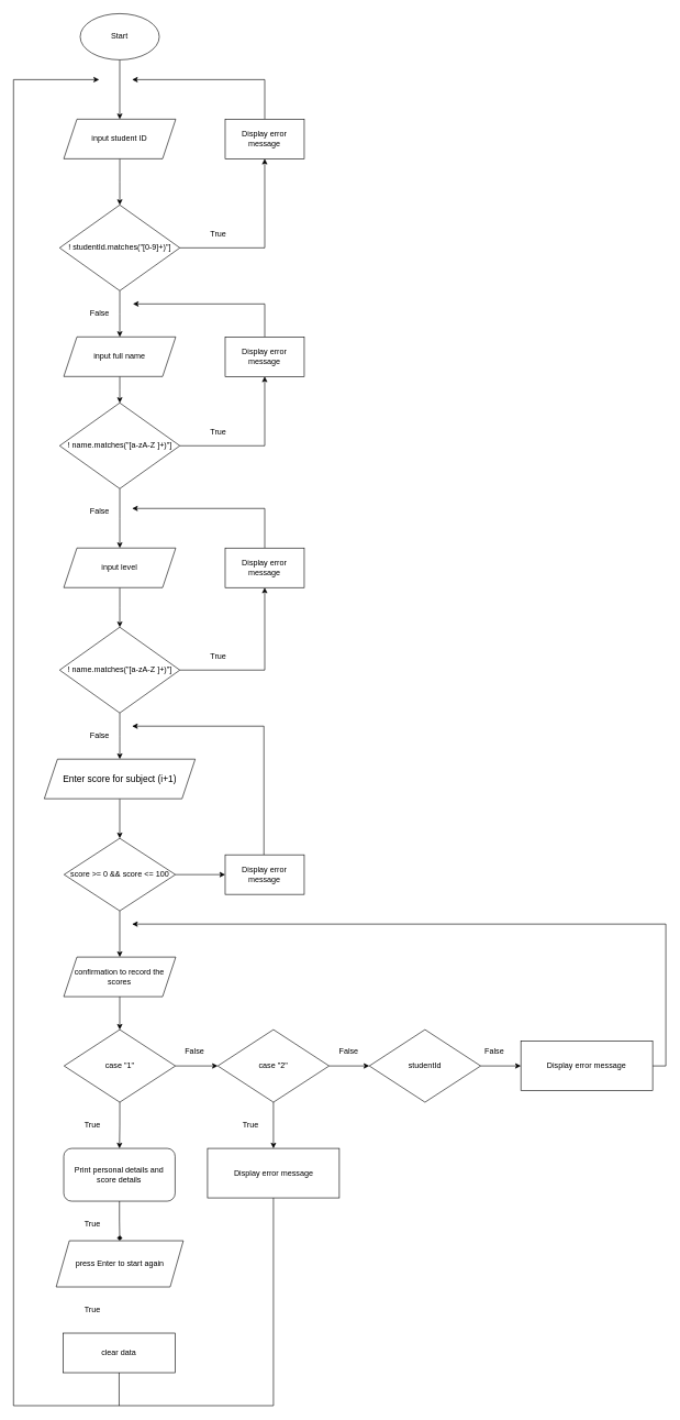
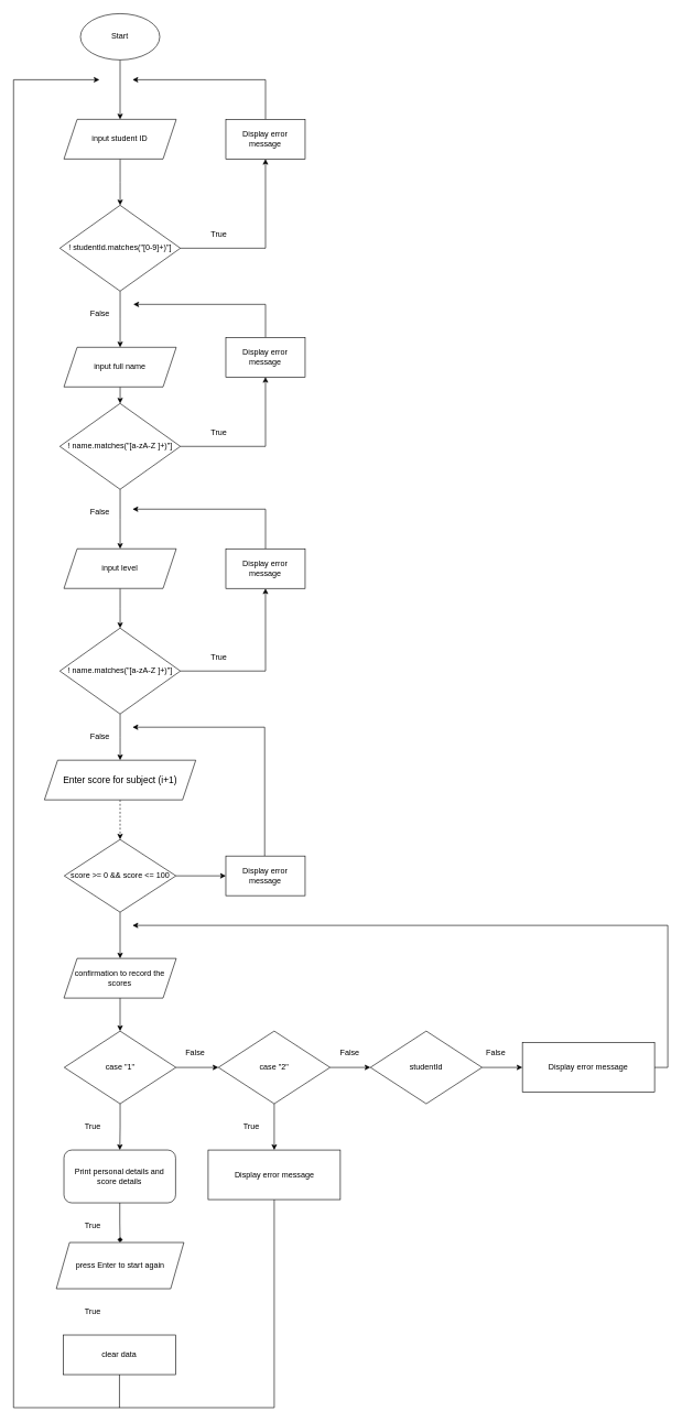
  <mxCell id="0" />
  <mxCell id="1" parent="0" />
  <mxCell id="2" value="" style="edgeStyle=orthogonalEdgeStyle;rounded=0;orthogonalLoop=1;jettySize=auto;html=1;" edge="1" parent="1" source="3" target="5"><mxGeometry relative="1" as="geometry" /></mxCell>
  <mxCell id="3" value="Start" style="ellipse;whiteSpace=wrap;html=1;" vertex="1" parent="1"><mxGeometry x="121.25" y="20" width="120" height="70" as="geometry" /></mxCell>
  <mxCell id="4" value="" style="edgeStyle=orthogonalEdgeStyle;rounded=0;orthogonalLoop=1;jettySize=auto;html=1;" edge="1" parent="1" source="5" target="10"><mxGeometry relative="1" as="geometry" /></mxCell>
  <mxCell id="5" value="input student ID" style="shape=parallelogram;perimeter=parallelogramPerimeter;whiteSpace=wrap;html=1;fixedSize=1;" vertex="1" parent="1"><mxGeometry x="96.25" y="180" width="170" height="60" as="geometry" /></mxCell>
  <mxCell id="6" style="edgeStyle=orthogonalEdgeStyle;rounded=0;orthogonalLoop=1;jettySize=auto;html=1;" edge="1" parent="1" source="7"><mxGeometry relative="1" as="geometry"><mxPoint x="200" y="120" as="targetPoint" /><Array as="points"><mxPoint x="401" y="120" /></Array></mxGeometry></mxCell>
  <mxCell id="7" value="Display error message" style="rounded=0;whiteSpace=wrap;html=1;" vertex="1" parent="1"><mxGeometry x="341.25" y="180" width="120" height="60" as="geometry" /></mxCell>
  <mxCell id="8" style="edgeStyle=orthogonalEdgeStyle;rounded=0;orthogonalLoop=1;jettySize=auto;html=1;entryX=0.5;entryY=1;entryDx=0;entryDy=0;" edge="1" parent="1" source="10" target="7"><mxGeometry relative="1" as="geometry" /></mxCell>
  <mxCell id="9" value="" style="edgeStyle=orthogonalEdgeStyle;rounded=0;orthogonalLoop=1;jettySize=auto;html=1;" edge="1" parent="1" source="10" target="13"><mxGeometry relative="1" as="geometry" /></mxCell>
  <mxCell id="10" value="! studentId.matches(&quot;[0-9]+)&quot;]" style="rhombus;whiteSpace=wrap;html=1;" vertex="1" parent="1"><mxGeometry x="90" y="310" width="182.5" height="130" as="geometry" /></mxCell>
  <mxCell id="11" value="True" style="text;html=1;strokeColor=none;fillColor=none;align=center;verticalAlign=middle;whiteSpace=wrap;rounded=0;" vertex="1" parent="1"><mxGeometry x="301.25" y="340" width="60" height="30" as="geometry" /></mxCell>
  <mxCell id="12" value="" style="edgeStyle=orthogonalEdgeStyle;rounded=0;orthogonalLoop=1;jettySize=auto;html=1;" edge="1" parent="1" source="13" target="16"><mxGeometry relative="1" as="geometry" /></mxCell>
- <mxCell id="13" value="input full name" style="shape=parallelogram;perimeter=parallelogramPerimeter;whiteSpace=wrap;html=1;fixedSize=1;" vertex="1" parent="1"><mxGeometry x="96.25" y="510" width="170" height="60" as="geometry" /></mxCell>
+ <mxCell id="13" value="input full name" style="shape=parallelogram;perimeter=parallelogramPerimeter;whiteSpace=wrap;html=1;fixedSize=1;" vertex="1" parent="1"><mxGeometry x="96.25" y="525" width="170" height="60" as="geometry" /></mxCell>
  <mxCell id="14" style="edgeStyle=orthogonalEdgeStyle;rounded=0;orthogonalLoop=1;jettySize=auto;html=1;entryX=0.5;entryY=1;entryDx=0;entryDy=0;" edge="1" parent="1" source="16" target="18"><mxGeometry relative="1" as="geometry" /></mxCell>
  <mxCell id="15" value="" style="edgeStyle=orthogonalEdgeStyle;rounded=0;orthogonalLoop=1;jettySize=auto;html=1;" edge="1" parent="1" source="16" target="22"><mxGeometry relative="1" as="geometry" /></mxCell>
  <mxCell id="16" value="! name.matches(&quot;[a-zA-Z ]+)&quot;]" style="rhombus;whiteSpace=wrap;html=1;" vertex="1" parent="1"><mxGeometry x="90" y="610" width="182.5" height="130" as="geometry" /></mxCell>
  <mxCell id="17" style="edgeStyle=orthogonalEdgeStyle;rounded=0;orthogonalLoop=1;jettySize=auto;html=1;" edge="1" parent="1" source="18"><mxGeometry relative="1" as="geometry"><mxPoint x="201.25" y="460" as="targetPoint" /><Array as="points"><mxPoint x="401.25" y="460" /></Array></mxGeometry></mxCell>
  <mxCell id="18" value="Display error message" style="rounded=0;whiteSpace=wrap;html=1;" vertex="1" parent="1"><mxGeometry x="341.25" y="510" width="120" height="60" as="geometry" /></mxCell>
  <mxCell id="19" value="True" style="text;html=1;strokeColor=none;fillColor=none;align=center;verticalAlign=middle;whiteSpace=wrap;rounded=0;" vertex="1" parent="1"><mxGeometry x="301.25" y="640" width="60" height="30" as="geometry" /></mxCell>
  <mxCell id="20" value="False" style="text;html=1;strokeColor=none;fillColor=none;align=center;verticalAlign=middle;whiteSpace=wrap;rounded=0;" vertex="1" parent="1"><mxGeometry x="121.25" y="460" width="60" height="30" as="geometry" /></mxCell>
  <mxCell id="21" value="" style="edgeStyle=orthogonalEdgeStyle;rounded=0;orthogonalLoop=1;jettySize=auto;html=1;" edge="1" parent="1" source="22" target="25"><mxGeometry relative="1" as="geometry" /></mxCell>
  <mxCell id="22" value="input level" style="shape=parallelogram;perimeter=parallelogramPerimeter;whiteSpace=wrap;html=1;fixedSize=1;" vertex="1" parent="1"><mxGeometry x="96.25" y="830" width="170" height="60" as="geometry" /></mxCell>
  <mxCell id="23" style="edgeStyle=orthogonalEdgeStyle;rounded=0;orthogonalLoop=1;jettySize=auto;html=1;entryX=0.5;entryY=1;entryDx=0;entryDy=0;" edge="1" parent="1" source="25" target="27"><mxGeometry relative="1" as="geometry" /></mxCell>
  <mxCell id="24" value="" style="edgeStyle=orthogonalEdgeStyle;rounded=0;orthogonalLoop=1;jettySize=auto;html=1;" edge="1" parent="1" source="25" target="31"><mxGeometry relative="1" as="geometry" /></mxCell>
  <mxCell id="25" value="! name.matches(&quot;[a-zA-Z ]+)&quot;]" style="rhombus;whiteSpace=wrap;html=1;" vertex="1" parent="1"><mxGeometry x="90" y="950" width="182.5" height="130" as="geometry" /></mxCell>
  <mxCell id="26" style="edgeStyle=orthogonalEdgeStyle;rounded=0;orthogonalLoop=1;jettySize=auto;html=1;" edge="1" parent="1" source="27"><mxGeometry relative="1" as="geometry"><mxPoint x="200" y="770" as="targetPoint" /><Array as="points"><mxPoint x="401" y="770" /><mxPoint x="200" y="770" /></Array></mxGeometry></mxCell>
  <mxCell id="27" value="Display error message" style="rounded=0;whiteSpace=wrap;html=1;" vertex="1" parent="1"><mxGeometry x="341.25" y="830" width="120" height="60" as="geometry" /></mxCell>
  <mxCell id="28" value="False" style="text;html=1;strokeColor=none;fillColor=none;align=center;verticalAlign=middle;whiteSpace=wrap;rounded=0;" vertex="1" parent="1"><mxGeometry x="121.25" y="760" width="60" height="30" as="geometry" /></mxCell>
  <mxCell id="29" value="True" style="text;html=1;strokeColor=none;fillColor=none;align=center;verticalAlign=middle;whiteSpace=wrap;rounded=0;" vertex="1" parent="1"><mxGeometry x="301.25" y="980" width="60" height="30" as="geometry" /></mxCell>
- <mxCell id="30" value="" style="edgeStyle=orthogonalEdgeStyle;rounded=0;orthogonalLoop=1;jettySize=auto;html=1;" edge="1" parent="1" source="31" target="34"><mxGeometry relative="1" as="geometry" /></mxCell>
+ <mxCell id="30" value="" style="edgeStyle=orthogonalEdgeStyle;rounded=0;orthogonalLoop=1;jettySize=auto;html=1;dashed=1;" edge="1" parent="1" source="31" target="34"><mxGeometry relative="1" as="geometry" /></mxCell>
  <mxCell id="31" value="&lt;font style=&quot;font-size: 14px;&quot;&gt;Enter score for subject (i+1)&lt;/font&gt;" style="shape=parallelogram;perimeter=parallelogramPerimeter;whiteSpace=wrap;html=1;fixedSize=1;" vertex="1" parent="1"><mxGeometry x="66.75" y="1150" width="229" height="60" as="geometry" /></mxCell>
  <mxCell id="32" style="edgeStyle=orthogonalEdgeStyle;rounded=0;orthogonalLoop=1;jettySize=auto;html=1;entryX=0;entryY=0.5;entryDx=0;entryDy=0;" edge="1" parent="1" source="34" target="36"><mxGeometry relative="1" as="geometry" /></mxCell>
  <mxCell id="33" value="" style="edgeStyle=orthogonalEdgeStyle;rounded=0;orthogonalLoop=1;jettySize=auto;html=1;" edge="1" parent="1" source="34" target="38"><mxGeometry relative="1" as="geometry" /></mxCell>
  <mxCell id="34" value="score &amp;gt;= 0 &amp;amp;&amp;amp; score &amp;lt;= 100" style="rhombus;whiteSpace=wrap;html=1;" vertex="1" parent="1"><mxGeometry x="96.75" y="1270" width="169" height="110" as="geometry" /></mxCell>
  <mxCell id="35" style="edgeStyle=orthogonalEdgeStyle;rounded=0;orthogonalLoop=1;jettySize=auto;html=1;" edge="1" parent="1" source="36"><mxGeometry relative="1" as="geometry"><mxPoint x="200" y="1100" as="targetPoint" /><Array as="points"><mxPoint x="400" y="1100" /></Array></mxGeometry></mxCell>
  <mxCell id="36" value="Display error message" style="rounded=0;whiteSpace=wrap;html=1;" vertex="1" parent="1"><mxGeometry x="341.25" y="1295" width="120" height="60" as="geometry" /></mxCell>
  <mxCell id="37" value="" style="edgeStyle=orthogonalEdgeStyle;rounded=0;orthogonalLoop=1;jettySize=auto;html=1;" edge="1" parent="1" source="38" target="42"><mxGeometry relative="1" as="geometry" /></mxCell>
  <mxCell id="38" value="confirmation to record the scores" style="shape=parallelogram;perimeter=parallelogramPerimeter;whiteSpace=wrap;html=1;fixedSize=1;" vertex="1" parent="1"><mxGeometry x="96.25" y="1450" width="170" height="60" as="geometry" /></mxCell>
  <mxCell id="39" value="False" style="text;html=1;strokeColor=none;fillColor=none;align=center;verticalAlign=middle;whiteSpace=wrap;rounded=0;" vertex="1" parent="1"><mxGeometry x="121.25" y="1100" width="60" height="30" as="geometry" /></mxCell>
  <mxCell id="40" value="" style="edgeStyle=orthogonalEdgeStyle;rounded=0;orthogonalLoop=1;jettySize=auto;html=1;" edge="1" parent="1" source="42" target="45"><mxGeometry relative="1" as="geometry" /></mxCell>
  <mxCell id="41" value="" style="edgeStyle=orthogonalEdgeStyle;rounded=0;orthogonalLoop=1;jettySize=auto;html=1;" edge="1" parent="1" source="42" target="49"><mxGeometry relative="1" as="geometry" /></mxCell>
  <mxCell id="42" value="case &quot;1&quot;" style="rhombus;whiteSpace=wrap;html=1;" vertex="1" parent="1"><mxGeometry x="96.75" y="1560" width="169" height="110" as="geometry" /></mxCell>
  <mxCell id="43" value="" style="edgeStyle=orthogonalEdgeStyle;rounded=0;orthogonalLoop=1;jettySize=auto;html=1;" edge="1" parent="1" source="45" target="47"><mxGeometry relative="1" as="geometry" /></mxCell>
  <mxCell id="44" value="" style="edgeStyle=orthogonalEdgeStyle;rounded=0;orthogonalLoop=1;jettySize=auto;html=1;" edge="1" parent="1" source="45" target="56"><mxGeometry relative="1" as="geometry" /></mxCell>
  <mxCell id="45" value="case &quot;2&quot;" style="rhombus;whiteSpace=wrap;html=1;" vertex="1" parent="1"><mxGeometry x="330" y="1560" width="169" height="110" as="geometry" /></mxCell>
  <mxCell id="46" value="" style="edgeStyle=orthogonalEdgeStyle;rounded=0;orthogonalLoop=1;jettySize=auto;html=1;" edge="1" parent="1" source="47" target="54"><mxGeometry relative="1" as="geometry" /></mxCell>
  <mxCell id="47" value="studentId" style="rhombus;whiteSpace=wrap;html=1;" vertex="1" parent="1"><mxGeometry x="560" y="1560" width="169" height="110" as="geometry" /></mxCell>
  <mxCell id="48" value="" style="edgeStyle=orthogonalEdgeStyle;rounded=0;orthogonalLoop=1;jettySize=auto;html=1;endArrow=diamond;" edge="1" parent="1" source="49" target="50"><mxGeometry relative="1" as="geometry" /></mxCell>
  <mxCell id="49" value="Print personal details and score details" style="whiteSpace=wrap;html=1;rounded=1;" vertex="1" parent="1"><mxGeometry x="96.25" y="1740" width="169" height="80" as="geometry" /></mxCell>
  <mxCell id="50" value="press Enter to start again" style="shape=parallelogram;perimeter=parallelogramPerimeter;whiteSpace=wrap;html=1;fixedSize=1;" vertex="1" parent="1"><mxGeometry x="84.75" y="1880" width="193" height="70" as="geometry" /></mxCell>
  <mxCell id="51" style="edgeStyle=orthogonalEdgeStyle;rounded=0;orthogonalLoop=1;jettySize=auto;html=1;" edge="1" parent="1" source="52"><mxGeometry relative="1" as="geometry"><mxPoint x="150" y="120" as="targetPoint" /><Array as="points"><mxPoint x="180" y="2130" /><mxPoint x="20" y="2130" /><mxPoint x="20" y="120" /></Array></mxGeometry></mxCell>
  <mxCell id="52" value="clear data" style="rounded=0;whiteSpace=wrap;html=1;" vertex="1" parent="1"><mxGeometry x="95.25" y="2020" width="170" height="60" as="geometry" /></mxCell>
  <mxCell id="53" style="edgeStyle=orthogonalEdgeStyle;rounded=0;orthogonalLoop=1;jettySize=auto;html=1;" edge="1" parent="1" source="54"><mxGeometry relative="1" as="geometry"><mxPoint x="200" y="1400" as="targetPoint" /><Array as="points"><mxPoint x="1010" y="1615" /><mxPoint x="1010" y="1400" /></Array></mxGeometry></mxCell>
  <mxCell id="54" value="Display error message" style="rounded=0;whiteSpace=wrap;html=1;" vertex="1" parent="1"><mxGeometry x="790" y="1577.5" width="200" height="75" as="geometry" /></mxCell>
  <mxCell id="55" style="edgeStyle=orthogonalEdgeStyle;rounded=0;orthogonalLoop=1;jettySize=auto;html=1;endArrow=none;endFill=0;" edge="1" parent="1" source="56"><mxGeometry relative="1" as="geometry"><mxPoint x="180" y="2130" as="targetPoint" /><Array as="points"><mxPoint x="414" y="2130" /></Array></mxGeometry></mxCell>
  <mxCell id="56" value="Display error message" style="rounded=0;whiteSpace=wrap;html=1;" vertex="1" parent="1"><mxGeometry x="314.5" y="1740" width="200" height="75" as="geometry" /></mxCell>
  <mxCell id="57" value="True" style="text;html=1;strokeColor=none;fillColor=none;align=center;verticalAlign=middle;whiteSpace=wrap;rounded=0;" vertex="1" parent="1"><mxGeometry x="110" y="1690" width="60" height="30" as="geometry" /></mxCell>
  <mxCell id="58" value="False" style="text;html=1;strokeColor=none;fillColor=none;align=center;verticalAlign=middle;whiteSpace=wrap;rounded=0;" vertex="1" parent="1"><mxGeometry x="265.25" y="1577.5" width="60" height="30" as="geometry" /></mxCell>
  <mxCell id="59" value="False" style="text;html=1;strokeColor=none;fillColor=none;align=center;verticalAlign=middle;whiteSpace=wrap;rounded=0;" vertex="1" parent="1"><mxGeometry x="499" y="1577.5" width="60" height="30" as="geometry" /></mxCell>
  <mxCell id="60" value="False" style="text;html=1;strokeColor=none;fillColor=none;align=center;verticalAlign=middle;whiteSpace=wrap;rounded=0;" vertex="1" parent="1"><mxGeometry x="720" y="1577.5" width="60" height="30" as="geometry" /></mxCell>
  <mxCell id="61" value="True" style="text;html=1;strokeColor=none;fillColor=none;align=center;verticalAlign=middle;whiteSpace=wrap;rounded=0;" vertex="1" parent="1"><mxGeometry x="350" y="1690" width="60" height="30" as="geometry" /></mxCell>
  <mxCell id="62" value="True" style="text;html=1;strokeColor=none;fillColor=none;align=center;verticalAlign=middle;whiteSpace=wrap;rounded=0;" vertex="1" parent="1"><mxGeometry x="110" y="1840" width="60" height="30" as="geometry" /></mxCell>
  <mxCell id="63" value="True" style="text;html=1;strokeColor=none;fillColor=none;align=center;verticalAlign=middle;whiteSpace=wrap;rounded=0;" vertex="1" parent="1"><mxGeometry x="110" y="1970" width="60" height="30" as="geometry" /></mxCell>
